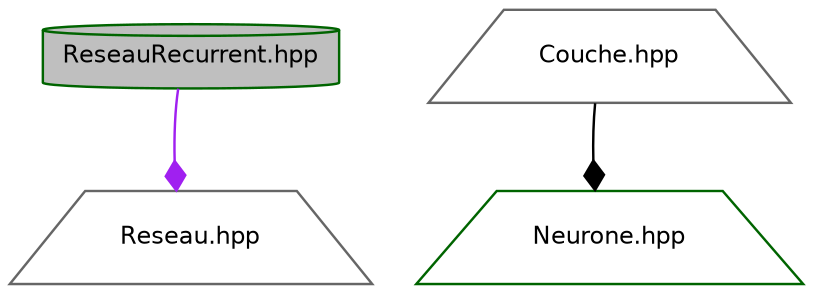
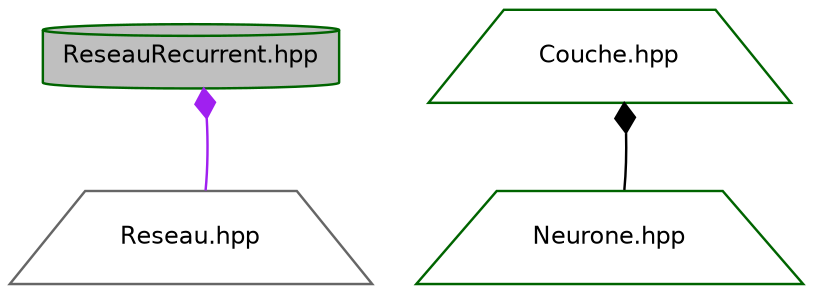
  digraph {
    node [color=darkgreen fillcolor=white fontname=Helvetica fontsize=10 shape=trapezium style=filled]
    edge [arrowhead=diamond fontname=Helvetica fontsize=10 labelfontname=Helvetica labelfontsize=10 style=solid]
    n1 [fillcolor=grey75 fontcolor=black height=0.2 label="ReseauRecurrent.hpp" shape=cylinder width=0.4]
    n2 [color=gray40 height=0.2 label="Reseau.hpp" width=0.4]
-   n3 [color=gray40 height=0.2 label="Couche.hpp" width=0.4]
+   n3 [height=0.2 label="Couche.hpp" width=0.4]
    n4 [height=0.2 label="Neurone.hpp" width=0.4]
-   n1 -> n2 [color=purple]
-   n3 -> n4 [color=black]
+   n2 -> n1 [color=purple]
+   n4 -> n3 [color=black]
  }
